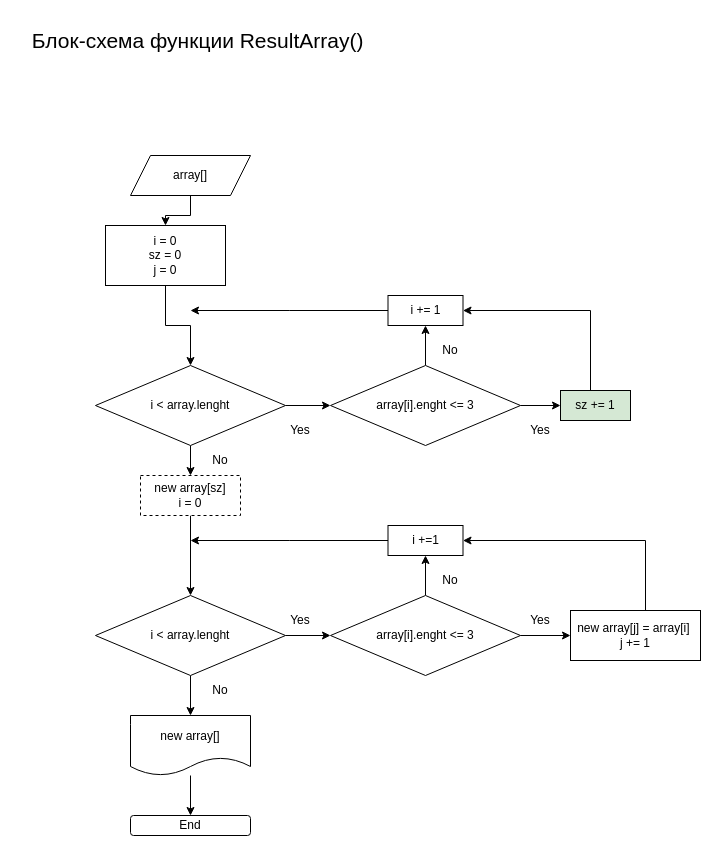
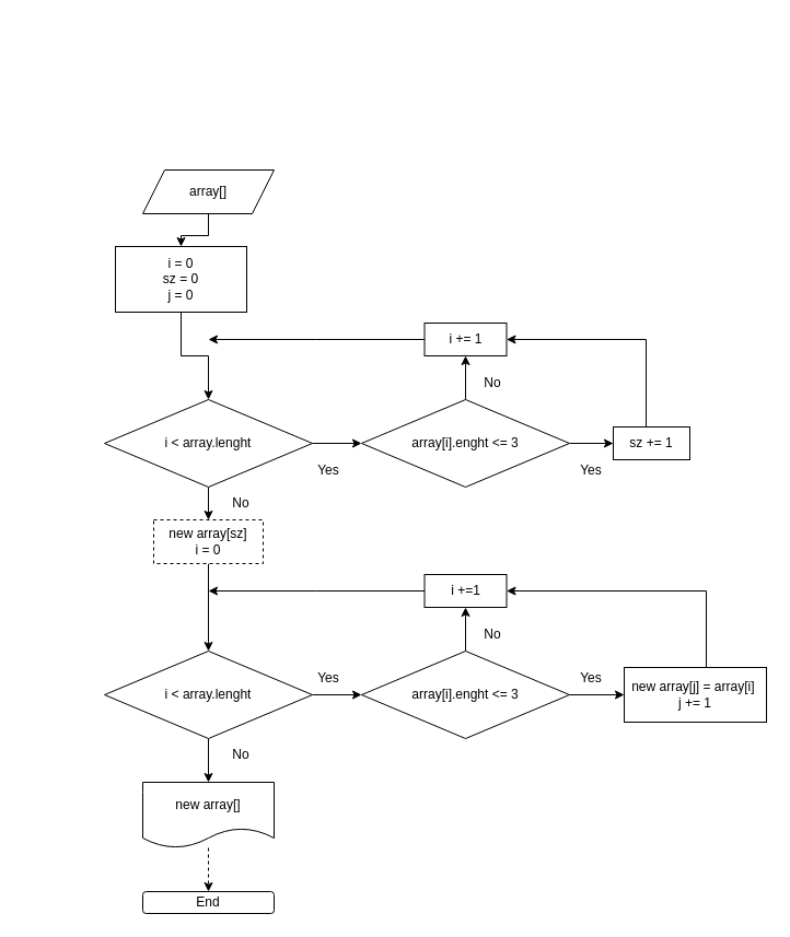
  <mxCell id="0" />
  <mxCell id="1" parent="0" />
  <mxCell id="2" style="edgeStyle=orthogonalEdgeStyle;rounded=0;orthogonalLoop=1;jettySize=auto;html=1;" edge="1" parent="1" source="3" target="5"><mxGeometry relative="1" as="geometry"><mxPoint x="430" y="225" as="targetPoint" /></mxGeometry></mxCell>
  <mxCell id="3" value="array[]" style="shape=parallelogram;perimeter=parallelogramPerimeter;whiteSpace=wrap;html=1;fixedSize=1;" vertex="1" parent="1"><mxGeometry x="130" y="155" width="120" height="40" as="geometry" /></mxCell>
  <mxCell id="4" style="edgeStyle=orthogonalEdgeStyle;rounded=0;orthogonalLoop=1;jettySize=auto;html=1;" edge="1" parent="1" source="5" target="8"><mxGeometry relative="1" as="geometry"><mxPoint x="430" y="315" as="targetPoint" /></mxGeometry></mxCell>
  <mxCell id="5" value="i = 0&lt;br&gt;sz = 0&lt;br&gt;j = 0" style="rounded=0;whiteSpace=wrap;html=1;" vertex="1" parent="1"><mxGeometry x="105" y="225" width="120" height="60" as="geometry" /></mxCell>
  <mxCell id="6" style="edgeStyle=orthogonalEdgeStyle;rounded=0;orthogonalLoop=1;jettySize=auto;html=1;entryX=0;entryY=0.5;entryDx=0;entryDy=0;" edge="1" parent="1" source="8" target="11"><mxGeometry relative="1" as="geometry" /></mxCell>
  <mxCell id="7" value="" style="edgeStyle=orthogonalEdgeStyle;rounded=0;orthogonalLoop=1;jettySize=auto;html=1;" edge="1" parent="1" source="8" target="18"><mxGeometry relative="1" as="geometry" /></mxCell>
  <mxCell id="8" value="i &amp;lt; array.lenght" style="rhombus;whiteSpace=wrap;html=1;" vertex="1" parent="1"><mxGeometry x="95" y="365" width="190" height="80" as="geometry" /></mxCell>
  <mxCell id="9" value="" style="edgeStyle=orthogonalEdgeStyle;rounded=0;orthogonalLoop=1;jettySize=auto;html=1;" edge="1" parent="1" source="11" target="15"><mxGeometry relative="1" as="geometry" /></mxCell>
  <mxCell id="10" value="" style="edgeStyle=orthogonalEdgeStyle;rounded=0;orthogonalLoop=1;jettySize=auto;html=1;" edge="1" parent="1" source="11" target="37"><mxGeometry relative="1" as="geometry" /></mxCell>
  <mxCell id="11" value="array[i].enght &amp;lt;= 3" style="rhombus;whiteSpace=wrap;html=1;" vertex="1" parent="1"><mxGeometry x="330" y="365" width="190" height="80" as="geometry" /></mxCell>
  <mxCell id="12" value="Yes" style="text;html=1;strokeColor=none;fillColor=none;align=center;verticalAlign=middle;whiteSpace=wrap;rounded=0;" vertex="1" parent="1"><mxGeometry x="270" y="415" width="60" height="30" as="geometry" /></mxCell>
  <mxCell id="13" value="Yes" style="text;html=1;strokeColor=none;fillColor=none;align=center;verticalAlign=middle;whiteSpace=wrap;rounded=0;" vertex="1" parent="1"><mxGeometry x="510" y="415" width="60" height="30" as="geometry" /></mxCell>
  <mxCell id="14" style="edgeStyle=orthogonalEdgeStyle;rounded=0;orthogonalLoop=1;jettySize=auto;html=1;" edge="1" parent="1" source="15"><mxGeometry relative="1" as="geometry"><mxPoint x="190" y="310" as="targetPoint" /></mxGeometry></mxCell>
  <mxCell id="15" value="i += 1" style="rounded=0;whiteSpace=wrap;html=1;" vertex="1" parent="1"><mxGeometry x="387.5" y="295" width="75" height="30" as="geometry" /></mxCell>
  <mxCell id="16" value="No" style="text;html=1;strokeColor=none;fillColor=none;align=center;verticalAlign=middle;whiteSpace=wrap;rounded=0;" vertex="1" parent="1"><mxGeometry x="420" y="335" width="60" height="30" as="geometry" /></mxCell>
  <mxCell id="17" value="" style="edgeStyle=orthogonalEdgeStyle;rounded=0;orthogonalLoop=1;jettySize=auto;html=1;" edge="1" parent="1" source="18" target="22"><mxGeometry relative="1" as="geometry" /></mxCell>
  <mxCell id="18" value="new array[sz]&lt;br&gt;i = 0" style="rounded=0;whiteSpace=wrap;html=1;dashed=1;" vertex="1" parent="1"><mxGeometry x="140" y="475" width="100" height="40" as="geometry" /></mxCell>
  <mxCell id="19" value="No" style="text;html=1;strokeColor=none;fillColor=none;align=center;verticalAlign=middle;whiteSpace=wrap;rounded=0;" vertex="1" parent="1"><mxGeometry x="190" y="445" width="60" height="30" as="geometry" /></mxCell>
  <mxCell id="20" value="" style="edgeStyle=orthogonalEdgeStyle;rounded=0;orthogonalLoop=1;jettySize=auto;html=1;" edge="1" parent="1" source="22" target="26"><mxGeometry relative="1" as="geometry" /></mxCell>
  <mxCell id="21" value="" style="edgeStyle=orthogonalEdgeStyle;rounded=0;orthogonalLoop=1;jettySize=auto;html=1;" edge="1" parent="1" source="22" target="35"><mxGeometry relative="1" as="geometry" /></mxCell>
  <mxCell id="22" value="i &amp;lt; array.lenght" style="rhombus;whiteSpace=wrap;html=1;" vertex="1" parent="1"><mxGeometry x="95" y="595" width="190" height="80" as="geometry" /></mxCell>
  <mxCell id="23" value="End" style="rounded=1;whiteSpace=wrap;html=1;" vertex="1" parent="1"><mxGeometry x="130" y="815" width="120" height="20" as="geometry" /></mxCell>
  <mxCell id="24" value="No" style="text;html=1;strokeColor=none;fillColor=none;align=center;verticalAlign=middle;whiteSpace=wrap;rounded=0;" vertex="1" parent="1"><mxGeometry x="190" y="675" width="60" height="30" as="geometry" /></mxCell>
  <mxCell id="25" style="edgeStyle=orthogonalEdgeStyle;rounded=0;orthogonalLoop=1;jettySize=auto;html=1;" edge="1" parent="1" source="26" target="30"><mxGeometry relative="1" as="geometry"><mxPoint x="405" y="555" as="targetPoint" /></mxGeometry></mxCell>
  <mxCell id="26" value="array[i].enght &amp;lt;= 3" style="rhombus;whiteSpace=wrap;html=1;" vertex="1" parent="1"><mxGeometry x="330" y="595" width="190" height="80" as="geometry" /></mxCell>
  <mxCell id="27" style="edgeStyle=orthogonalEdgeStyle;rounded=0;orthogonalLoop=1;jettySize=auto;html=1;entryX=1;entryY=0.5;entryDx=0;entryDy=0;" edge="1" parent="1" source="28" target="30"><mxGeometry relative="1" as="geometry"><Array as="points"><mxPoint x="645" y="540" /></Array></mxGeometry></mxCell>
  <mxCell id="28" value="new array[j] = array[i]&amp;nbsp;&lt;br&gt;j += 1" style="rounded=0;whiteSpace=wrap;html=1;" vertex="1" parent="1"><mxGeometry x="570" y="610" width="130" height="50" as="geometry" /></mxCell>
  <mxCell id="29" style="edgeStyle=orthogonalEdgeStyle;rounded=0;orthogonalLoop=1;jettySize=auto;html=1;" edge="1" parent="1" source="30"><mxGeometry relative="1" as="geometry"><mxPoint x="190" y="540" as="targetPoint" /></mxGeometry></mxCell>
  <mxCell id="30" value="i +=1" style="rounded=0;whiteSpace=wrap;html=1;" vertex="1" parent="1"><mxGeometry x="387.5" y="525" width="75" height="30" as="geometry" /></mxCell>
  <mxCell id="31" value="Yes" style="text;html=1;strokeColor=none;fillColor=none;align=center;verticalAlign=middle;whiteSpace=wrap;rounded=0;" vertex="1" parent="1"><mxGeometry x="270" y="605" width="60" height="30" as="geometry" /></mxCell>
  <mxCell id="32" value="Yes" style="text;html=1;strokeColor=none;fillColor=none;align=center;verticalAlign=middle;whiteSpace=wrap;rounded=0;" vertex="1" parent="1"><mxGeometry x="510" y="605" width="60" height="30" as="geometry" /></mxCell>
  <mxCell id="33" value="No" style="text;html=1;strokeColor=none;fillColor=none;align=center;verticalAlign=middle;whiteSpace=wrap;rounded=0;" vertex="1" parent="1"><mxGeometry x="420" y="565" width="60" height="30" as="geometry" /></mxCell>
- <mxCell id="34" value="" style="edgeStyle=orthogonalEdgeStyle;rounded=0;orthogonalLoop=1;jettySize=auto;html=1;" edge="1" parent="1" source="35" target="23"><mxGeometry relative="1" as="geometry" /></mxCell>
+ <mxCell id="34" value="" style="edgeStyle=orthogonalEdgeStyle;rounded=0;orthogonalLoop=1;jettySize=auto;html=1;dashed=1;" edge="1" parent="1" source="35" target="23"><mxGeometry relative="1" as="geometry" /></mxCell>
  <mxCell id="35" value="new array[]" style="shape=document;whiteSpace=wrap;html=1;boundedLbl=1;" vertex="1" parent="1"><mxGeometry x="130" y="715" width="120" height="60" as="geometry" /></mxCell>
  <mxCell id="36" style="edgeStyle=orthogonalEdgeStyle;rounded=0;orthogonalLoop=1;jettySize=auto;html=1;entryX=1;entryY=0.5;entryDx=0;entryDy=0;" edge="1" parent="1" source="37" target="15"><mxGeometry relative="1" as="geometry"><Array as="points"><mxPoint x="590" y="310" /></Array></mxGeometry></mxCell>
- <mxCell id="37" value="sz += 1" style="rounded=0;whiteSpace=wrap;html=1;fillColor=#d5e8d4;" vertex="1" parent="1"><mxGeometry x="560" y="390" width="70" height="30" as="geometry" /></mxCell>
+ <mxCell id="37" value="sz += 1" style="rounded=0;whiteSpace=wrap;html=1;" vertex="1" parent="1"><mxGeometry x="560" y="390" width="70" height="30" as="geometry" /></mxCell>
  <mxCell id="38" style="edgeStyle=orthogonalEdgeStyle;rounded=0;orthogonalLoop=1;jettySize=auto;html=1;entryX=0;entryY=0.5;entryDx=0;entryDy=0;" edge="1" parent="1" source="26" target="28"><mxGeometry relative="1" as="geometry" /></mxCell>
- <mxCell id="39" value="&lt;font style=&quot;font-size: 21px;&quot;&gt;Блок-схема функции ResultArray()&amp;nbsp;&lt;/font&gt;" style="text;html=1;align=center;verticalAlign=middle;resizable=0;points=[];autosize=1;strokeColor=none;fillColor=none;" vertex="1" parent="1"><mxGeometry y="20" width="360" height="40" as="geometry" x="20" /></mxCell>
